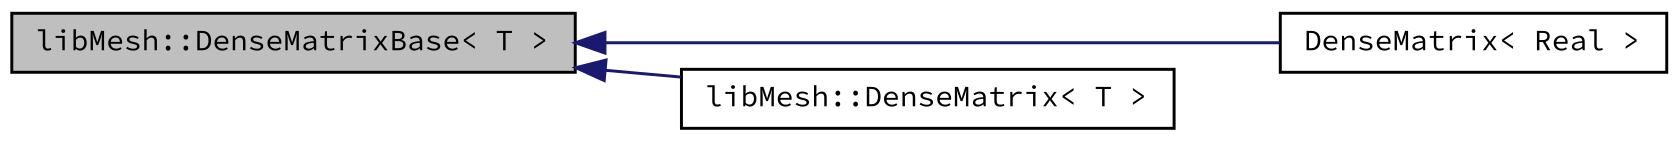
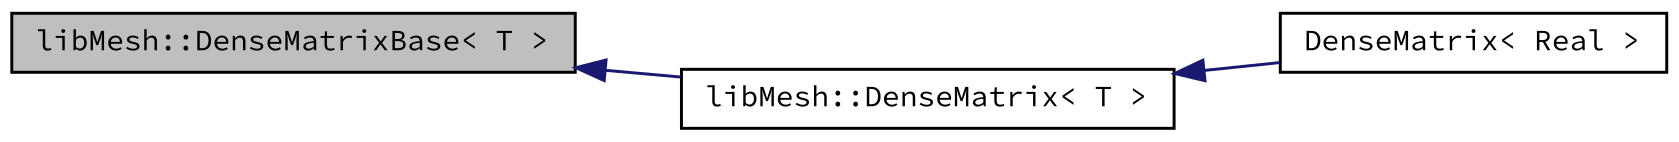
  digraph {
    fontname="Source Code Pro"
    rankdir=LR
    node [color=black fillcolor=white fontname="Source Code Pro" fontsize=10 shape=record style=filled]
    edge [color=midnightblue dir=back fontname="Source Code Pro" fontsize=10 labelfontname=Helvetica labelfontsize=10 style=solid]
    n1 [fillcolor=grey75 fontcolor=black height=0.2 label="libMesh::DenseMatrixBase\< T \>" width=0.4]
    n2 [height=0.2 label="DenseMatrix\< Real \>" width=0.4]
    n3 [height=0.2 label="libMesh::DenseMatrix\< T \>" width=0.4]
-   n1 -> n2
+   n3 -> n2
    n1 -> n3
  }
